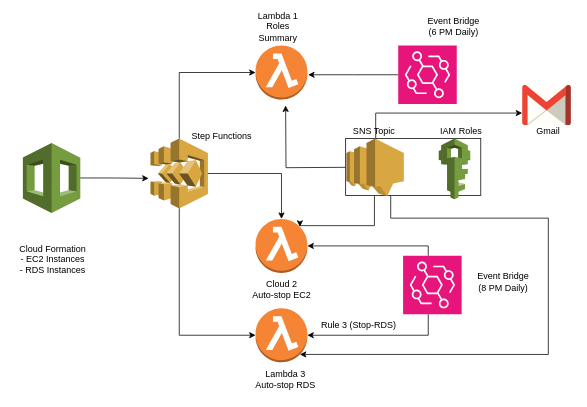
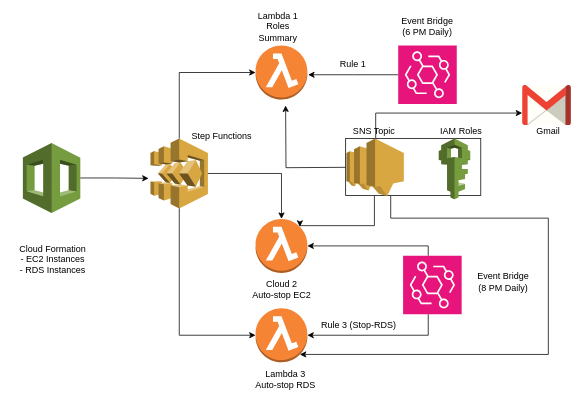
  <mxCell id="0" />
  <mxCell id="1" parent="0" />
  <mxCell id="2" style="edgeStyle=orthogonalEdgeStyle;rounded=0;orthogonalLoop=1;jettySize=auto;html=1;" edge="1" parent="1" source="3"><mxGeometry relative="1" as="geometry"><mxPoint x="410" y="99" as="targetPoint" /></mxGeometry></mxCell>
  <mxCell id="3" value="" style="sketch=0;points=[[0,0,0],[0.25,0,0],[0.5,0,0],[0.75,0,0],[1,0,0],[0,1,0],[0.25,1,0],[0.5,1,0],[0.75,1,0],[1,1,0],[0,0.25,0],[0,0.5,0],[0,0.75,0],[1,0.25,0],[1,0.5,0],[1,0.75,0]];outlineConnect=0;fontColor=#232F3E;fillColor=#E7157B;strokeColor=#ffffff;dashed=0;verticalLabelPosition=bottom;verticalAlign=top;align=center;html=1;fontSize=12;fontStyle=0;aspect=fixed;shape=mxgraph.aws4.resourceIcon;resIcon=mxgraph.aws4.eventbridge;" vertex="1" parent="1"><mxGeometry x="530" y="60" width="78" height="78" as="geometry" /></mxCell>
  <mxCell id="4" value="" style="outlineConnect=0;dashed=0;verticalLabelPosition=bottom;verticalAlign=top;align=center;html=1;shape=mxgraph.aws3.lambda_function;fillColor=#F58534;gradientColor=none;" vertex="1" parent="1"><mxGeometry x="340" y="60" width="69" height="72" as="geometry" /></mxCell>
  <mxCell id="5" style="edgeStyle=orthogonalEdgeStyle;rounded=0;orthogonalLoop=1;jettySize=auto;html=1;" edge="1" parent="1"><mxGeometry relative="1" as="geometry"><mxPoint x="380" y="140" as="targetPoint" /><mxPoint x="460" y="222.3" as="sourcePoint" /></mxGeometry></mxCell>
  <mxCell id="6" value="" style="sketch=0;points=[[0,0,0],[0.25,0,0],[0.5,0,0],[0.75,0,0],[1,0,0],[0,1,0],[0.25,1,0],[0.5,1,0],[0.75,1,0],[1,1,0],[0,0.25,0],[0,0.5,0],[0,0.75,0],[1,0.25,0],[1,0.5,0],[1,0.75,0]];outlineConnect=0;fontColor=#232F3E;fillColor=#E7157B;strokeColor=#ffffff;dashed=0;verticalLabelPosition=bottom;verticalAlign=top;align=center;html=1;fontSize=12;fontStyle=0;aspect=fixed;shape=mxgraph.aws4.resourceIcon;resIcon=mxgraph.aws4.eventbridge;" vertex="1" parent="1"><mxGeometry x="536.5" y="340" width="78" height="78" as="geometry" /></mxCell>
  <mxCell id="7" value="" style="outlineConnect=0;dashed=0;verticalLabelPosition=bottom;verticalAlign=top;align=center;html=1;shape=mxgraph.aws3.lambda_function;fillColor=#F58534;gradientColor=none;" vertex="1" parent="1"><mxGeometry x="340" y="291" width="69" height="72" as="geometry" /></mxCell>
  <mxCell id="8" value="" style="dashed=0;outlineConnect=0;html=1;align=center;labelPosition=center;verticalLabelPosition=bottom;verticalAlign=top;shape=mxgraph.weblogos.gmail" vertex="1" parent="1"><mxGeometry x="695.2" y="112.6" width="64.8" height="53.4" as="geometry" /></mxCell>
  <mxCell id="9" value="" style="outlineConnect=0;dashed=0;verticalLabelPosition=bottom;verticalAlign=top;align=center;html=1;shape=mxgraph.aws3.cloudformation;fillColor=#759C3E;gradientColor=none;" vertex="1" parent="1"><mxGeometry x="30" y="190" width="76.5" height="93" as="geometry" /></mxCell>
  <mxCell id="10" value="" style="outlineConnect=0;dashed=0;verticalLabelPosition=bottom;verticalAlign=top;align=center;html=1;shape=mxgraph.aws3.lambda_function;fillColor=#F58534;gradientColor=none;" vertex="1" parent="1"><mxGeometry x="340" y="410" width="69" height="72" as="geometry" /></mxCell>
  <mxCell id="11" value="" style="outlineConnect=0;dashed=0;verticalLabelPosition=bottom;verticalAlign=top;align=center;html=1;shape=mxgraph.aws3.step_functions;fillColor=#D9A741;gradientColor=none;" vertex="1" parent="1"><mxGeometry x="200" y="184" width="76.5" height="93" as="geometry" /></mxCell>
  <mxCell id="12" style="edgeStyle=orthogonalEdgeStyle;rounded=0;orthogonalLoop=1;jettySize=auto;html=1;entryX=-0.033;entryY=0.57;entryDx=0;entryDy=0;entryPerimeter=0;" edge="1" parent="1" source="9" target="11"><mxGeometry relative="1" as="geometry" /></mxCell>
  <mxCell id="13" style="edgeStyle=orthogonalEdgeStyle;rounded=0;orthogonalLoop=1;jettySize=auto;html=1;entryX=0;entryY=0.5;entryDx=0;entryDy=0;entryPerimeter=0;" edge="1" parent="1" source="11" target="4"><mxGeometry relative="1" as="geometry"><Array as="points"><mxPoint x="238" y="96" /></Array></mxGeometry></mxCell>
  <mxCell id="14" style="edgeStyle=orthogonalEdgeStyle;rounded=0;orthogonalLoop=1;jettySize=auto;html=1;entryX=0;entryY=0.5;entryDx=0;entryDy=0;entryPerimeter=0;" edge="1" parent="1" source="11" target="10"><mxGeometry relative="1" as="geometry"><Array as="points"><mxPoint x="238" y="446" /></Array></mxGeometry></mxCell>
  <mxCell id="15" style="edgeStyle=orthogonalEdgeStyle;rounded=0;orthogonalLoop=1;jettySize=auto;html=1;entryX=0.5;entryY=0;entryDx=0;entryDy=0;entryPerimeter=0;" edge="1" parent="1" source="11" target="7"><mxGeometry relative="1" as="geometry" /></mxCell>
  <mxCell id="16" style="edgeStyle=orthogonalEdgeStyle;rounded=0;orthogonalLoop=1;jettySize=auto;html=1;entryX=1;entryY=0.5;entryDx=0;entryDy=0;entryPerimeter=0;" edge="1" parent="1" source="6" target="7"><mxGeometry relative="1" as="geometry"><Array as="points"><mxPoint x="570" y="327" /></Array></mxGeometry></mxCell>
  <mxCell id="17" style="edgeStyle=orthogonalEdgeStyle;rounded=0;orthogonalLoop=1;jettySize=auto;html=1;entryX=1;entryY=0.5;entryDx=0;entryDy=0;entryPerimeter=0;" edge="1" parent="1" source="6" target="10"><mxGeometry relative="1" as="geometry"><Array as="points"><mxPoint x="570" y="446" /></Array></mxGeometry></mxCell>
  <mxCell id="18" value="Cloud Formation&lt;br&gt;- EC2 Instances&lt;br&gt;- RDS Instances" style="text;html=1;strokeColor=none;fillColor=none;align=center;verticalAlign=middle;whiteSpace=wrap;rounded=0;" vertex="1" parent="1"><mxGeometry x="20" y="330" width="100" height="30" as="geometry" /></mxCell>
  <mxCell id="19" value="Step Functions" style="text;html=1;strokeColor=none;fillColor=none;align=center;verticalAlign=middle;whiteSpace=wrap;rounded=0;" vertex="1" parent="1"><mxGeometry x="250" y="166" width="90" height="30" as="geometry" /></mxCell>
- <mxCell id="20" value="Event Bridge&lt;br&gt;(6 PM Daily)&lt;br&gt;" style="text;html=1;strokeColor=none;fillColor=none;align=center;verticalAlign=middle;whiteSpace=wrap;rounded=0;" vertex="1" parent="1"><mxGeometry x="564" y="20" width="80" height="30" as="geometry" /></mxCell>
+ <mxCell id="20" value="Event Bridge&lt;br&gt;(6 PM Daily)&lt;br&gt;" style="text;html=1;strokeColor=none;fillColor=none;align=center;verticalAlign=middle;whiteSpace=wrap;rounded=0;" vertex="1" parent="1"><mxGeometry x="529" y="20" width="80" height="30" as="geometry" /></mxCell>
+ <mxCell id="21" value="Rule 1" style="text;html=1;strokeColor=none;fillColor=none;align=center;verticalAlign=middle;whiteSpace=wrap;rounded=0;" vertex="1" parent="1"><mxGeometry x="440" y="70" width="60" height="30" as="geometry" /></mxCell>
  <mxCell id="22" value="Rule 3 (Stop-RDS)" style="text;html=1;strokeColor=none;fillColor=none;align=center;verticalAlign=middle;whiteSpace=wrap;rounded=0;" vertex="1" parent="1"><mxGeometry x="425" y="418" width="105" height="30" as="geometry" /></mxCell>
  <mxCell id="23" value="Event Bridge&lt;br&gt;(8 PM Daily)" style="text;html=1;strokeColor=none;fillColor=none;align=center;verticalAlign=middle;whiteSpace=wrap;rounded=0;" vertex="1" parent="1"><mxGeometry x="630" y="360" width="80" height="30" as="geometry" /></mxCell>
  <mxCell id="24" style="edgeStyle=orthogonalEdgeStyle;rounded=0;orthogonalLoop=1;jettySize=auto;html=1;exitX=1.179;exitY=0.883;exitDx=0;exitDy=0;exitPerimeter=0;" edge="1" parent="1" source="25" target="8"><mxGeometry relative="1" as="geometry"><Array as="points"><mxPoint x="500" y="187" /><mxPoint x="500" y="150" /></Array></mxGeometry></mxCell>
  <mxCell id="25" value="SNS Topic" style="text;html=1;strokeColor=none;fillColor=none;align=center;verticalAlign=middle;whiteSpace=wrap;rounded=0;" vertex="1" parent="1"><mxGeometry x="468.25" y="160" width="60" height="30" as="geometry" /></mxCell>
  <mxCell id="26" value="IAM Roles" style="text;html=1;strokeColor=none;fillColor=none;align=center;verticalAlign=middle;whiteSpace=wrap;rounded=0;" vertex="1" parent="1"><mxGeometry x="583.87" y="160" width="60" height="30" as="geometry" /></mxCell>
  <mxCell id="27" value="Gmail" style="text;html=1;strokeColor=none;fillColor=none;align=center;verticalAlign=middle;whiteSpace=wrap;rounded=0;" vertex="1" parent="1"><mxGeometry x="700" y="160" width="60" height="30" as="geometry" /></mxCell>
  <mxCell id="28" value="Lambda 1&lt;br&gt;Roles Summary" style="text;html=1;strokeColor=none;fillColor=none;align=center;verticalAlign=middle;whiteSpace=wrap;rounded=0;" vertex="1" parent="1"><mxGeometry x="340" y="20" width="60" height="30" as="geometry" /></mxCell>
  <mxCell id="29" value="Cloud 2&lt;br&gt;Auto-stop EC2" style="text;html=1;strokeColor=none;fillColor=none;align=center;verticalAlign=middle;whiteSpace=wrap;rounded=0;" vertex="1" parent="1"><mxGeometry x="330" y="370" width="90" height="30" as="geometry" /></mxCell>
  <mxCell id="30" value="Lambda 3&lt;br&gt;Auto-stop RDS" style="text;html=1;strokeColor=none;fillColor=none;align=center;verticalAlign=middle;whiteSpace=wrap;rounded=0;" vertex="1" parent="1"><mxGeometry x="335" y="490" width="90" height="30" as="geometry" /></mxCell>
  <mxCell id="31" style="edgeStyle=orthogonalEdgeStyle;rounded=0;orthogonalLoop=1;jettySize=auto;html=1;entryX=0.855;entryY=0.145;entryDx=0;entryDy=0;entryPerimeter=0;" edge="1" parent="1" target="7"><mxGeometry relative="1" as="geometry"><Array as="points"><mxPoint x="498" y="300" /><mxPoint x="399" y="300" /></Array><mxPoint x="498.3" y="260.5" as="sourcePoint" /></mxGeometry></mxCell>
  <mxCell id="32" style="edgeStyle=orthogonalEdgeStyle;rounded=0;orthogonalLoop=1;jettySize=auto;html=1;entryX=0.855;entryY=0.855;entryDx=0;entryDy=0;entryPerimeter=0;" edge="1" parent="1" target="10"><mxGeometry relative="1" as="geometry"><Array as="points"><mxPoint x="520" y="290" /><mxPoint x="730" y="290" /><mxPoint x="730" y="472" /></Array><mxPoint x="520" y="260.5" as="sourcePoint" /></mxGeometry></mxCell>
  <mxCell id="33" value="" style="rounded=0;whiteSpace=wrap;html=1;" vertex="1" parent="1"><mxGeometry x="460" y="184" width="180" height="76" as="geometry" /></mxCell>
  <mxCell id="34" value="" style="outlineConnect=0;dashed=0;verticalLabelPosition=bottom;verticalAlign=top;align=center;html=1;shape=mxgraph.aws3.sns;fillColor=#D9A741;gradientColor=none;" vertex="1" parent="1"><mxGeometry x="461" y="184" width="76.5" height="76.5" as="geometry" /></mxCell>
  <mxCell id="35" value="" style="outlineConnect=0;dashed=0;verticalLabelPosition=bottom;verticalAlign=top;align=center;html=1;shape=mxgraph.aws3.iam;fillColor=#759C3E;gradientColor=none;" vertex="1" parent="1"><mxGeometry x="584" y="184" width="42" height="81" as="geometry" /></mxCell>
